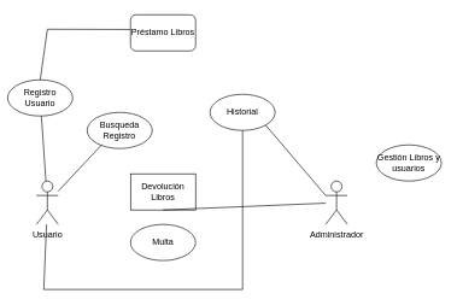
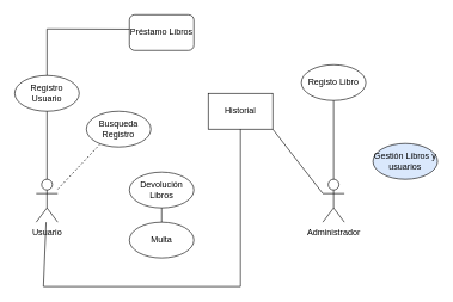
  <mxCell id="0" />
  <mxCell id="1" parent="0" />
  <mxCell id="2" value="Administrador" style="shape=umlActor;verticalLabelPosition=bottom;verticalAlign=top;html=1;outlineConnect=0;" vertex="1" parent="1"><mxGeometry x="450" y="250" width="30" height="60" as="geometry" /></mxCell>
  <mxCell id="3" value="Usuario&lt;div&gt;&lt;br/&gt;&lt;/div&gt;" style="shape=umlActor;verticalLabelPosition=bottom;verticalAlign=top;html=1;outlineConnect=0;" vertex="1" parent="1"><mxGeometry x="50" y="250" width="30" height="60" as="geometry" /></mxCell>
- <mxCell id="5" value="Registro Usuario" style="ellipse;whiteSpace=wrap;html=1;" vertex="1" parent="1"><mxGeometry x="10" y="110" width="90" height="50" as="geometry" /></mxCell>
+ <mxCell id="4" value="Registo Libro" style="ellipse;whiteSpace=wrap;html=1;" vertex="1" parent="1"><mxGeometry x="420" y="90" width="90" height="50" as="geometry" /></mxCell>
+ <mxCell id="5" value="Registro Usuario" style="ellipse;whiteSpace=wrap;html=1;" vertex="1" parent="1"><mxGeometry x="20" y="105" width="90" height="50" as="geometry" /></mxCell>
  <mxCell id="6" value="Préstamo Libros" style="whiteSpace=wrap;html=1;rounded=1;" vertex="1" parent="1"><mxGeometry x="180" y="20" width="90" height="50" as="geometry" /></mxCell>
- <mxCell id="7" value="Devolución Libros" style="whiteSpace=wrap;html=1;rounded=0;" vertex="1" parent="1"><mxGeometry x="180" y="240" width="90" height="50" as="geometry" /></mxCell>
+ <mxCell id="7" value="Devolución Libros" style="ellipse;whiteSpace=wrap;html=1;" vertex="1" parent="1"><mxGeometry x="180" y="240" width="90" height="50" as="geometry" /></mxCell>
  <mxCell id="8" value="Multa" style="ellipse;whiteSpace=wrap;html=1;" vertex="1" parent="1"><mxGeometry x="180" y="310" width="90" height="50" as="geometry" /></mxCell>
- <mxCell id="9" value="Gestión Libros y usuarios" style="ellipse;whiteSpace=wrap;html=1;" vertex="1" parent="1"><mxGeometry x="520" y="200" width="90" height="50" as="geometry" /></mxCell>
+ <mxCell id="9" value="Gestión Libros y usuarios" style="ellipse;whiteSpace=wrap;html=1;fillColor=#dae8fc;" vertex="1" parent="1"><mxGeometry x="520" y="200" width="90" height="50" as="geometry" /></mxCell>
  <mxCell id="10" value="Busqueda Registro" style="ellipse;whiteSpace=wrap;html=1;" vertex="1" parent="1"><mxGeometry x="120" y="155" width="90" height="50" as="geometry" /></mxCell>
  <mxCell id="11" value="" style="endArrow=none;html=1;rounded=0;" edge="1" parent="1" source="3" target="5"><mxGeometry width="50" height="50" relative="1" as="geometry"><mxPoint x="60" y="240" as="sourcePoint" /><mxPoint x="70" y="190" as="targetPoint" /></mxGeometry></mxCell>
  <mxCell id="12" value="" style="endArrow=none;html=1;rounded=0;exitX=0.5;exitY=0;exitDx=0;exitDy=0;entryX=0.001;entryY=0.406;entryDx=0;entryDy=0;entryPerimeter=0;" edge="1" parent="1" source="5" target="6"><mxGeometry width="50" height="50" relative="1" as="geometry"><mxPoint x="310" y="250" as="sourcePoint" /><mxPoint x="360" y="200" as="targetPoint" /><Array as="points"><mxPoint x="65" y="40" /></Array></mxGeometry></mxCell>
- <mxCell id="14" value="" style="endArrow=none;html=1;rounded=0;elbow=vertical;exitX=0.5;exitY=1;exitDx=0;exitDy=0;" edge="1" parent="1" source="7" target="2"><mxGeometry width="50" height="50" relative="1" as="geometry"><mxPoint x="350" y="370" as="sourcePoint" /><mxPoint x="400" y="320" as="targetPoint" /></mxGeometry></mxCell>
- <mxCell id="15" value="" style="endArrow=none;html=1;rounded=0;elbow=vertical;entryX=0.228;entryY=0.887;entryDx=0;entryDy=0;entryPerimeter=0;" edge="1" parent="1" source="3" target="10"><mxGeometry width="50" height="50" relative="1" as="geometry"><mxPoint x="90" y="250" as="sourcePoint" /><mxPoint x="140" y="200" as="targetPoint" /></mxGeometry></mxCell>
- <mxCell id="16" value="Historial" style="ellipse;whiteSpace=wrap;html=1;" vertex="1" parent="1"><mxGeometry x="290" y="130" width="90" height="50" as="geometry" /></mxCell>
+ <mxCell id="13" value="" style="endArrow=none;html=1;rounded=0;elbow=vertical;entryX=0.5;entryY=0;entryDx=0;entryDy=0;entryPerimeter=0;" edge="1" parent="1" source="4" target="2"><mxGeometry width="50" height="50" relative="1" as="geometry"><mxPoint x="555" y="160" as="sourcePoint" /><mxPoint x="560" y="140" as="targetPoint" /></mxGeometry></mxCell>
+ <mxCell id="14" value="" style="endArrow=none;html=1;rounded=0;elbow=vertical;entryX=0.5;entryY=0;entryDx=0;entryDy=0;exitX=0.5;exitY=1;exitDx=0;exitDy=0;" edge="1" parent="1" source="7" target="8"><mxGeometry width="50" height="50" relative="1" as="geometry"><mxPoint x="350" y="370" as="sourcePoint" /><mxPoint x="400" y="320" as="targetPoint" /></mxGeometry></mxCell>
+ <mxCell id="15" value="" style="endArrow=none;html=1;rounded=0;elbow=vertical;entryX=0.228;entryY=0.887;entryDx=0;entryDy=0;entryPerimeter=0;dashed=1;" edge="1" parent="1" source="3" target="10"><mxGeometry width="50" height="50" relative="1" as="geometry"><mxPoint x="90" y="250" as="sourcePoint" /><mxPoint x="140" y="200" as="targetPoint" /></mxGeometry></mxCell>
+ <mxCell id="16" value="Historial" style="whiteSpace=wrap;html=1;rounded=0;" vertex="1" parent="1"><mxGeometry x="290" y="130" width="90" height="50" as="geometry" /></mxCell>
  <mxCell id="17" value="" style="endArrow=none;html=1;rounded=0;elbow=vertical;entryX=0.5;entryY=1;entryDx=0;entryDy=0;" edge="1" parent="1" source="3" target="16"><mxGeometry width="50" height="50" relative="1" as="geometry"><mxPoint x="310" y="250" as="sourcePoint" /><mxPoint x="360" y="200" as="targetPoint" /><Array as="points"><mxPoint x="60" y="400" /><mxPoint x="335" y="400" /></Array></mxGeometry></mxCell>
  <mxCell id="18" value="" style="endArrow=none;html=1;rounded=0;elbow=vertical;entryX=0;entryY=0.333;entryDx=0;entryDy=0;entryPerimeter=0;exitX=1;exitY=1;exitDx=0;exitDy=0;" edge="1" parent="1" source="16" target="2"><mxGeometry width="50" height="50" relative="1" as="geometry"><mxPoint x="310" y="250" as="sourcePoint" /><mxPoint x="360" y="200" as="targetPoint" /></mxGeometry></mxCell>
